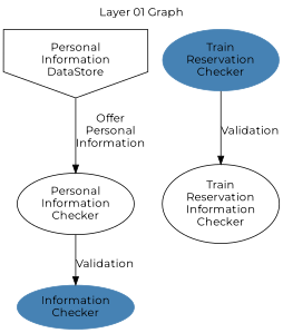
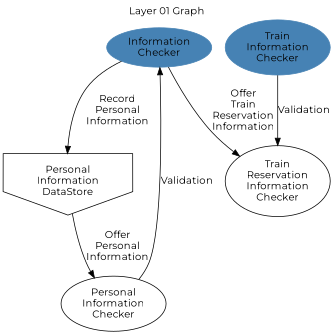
  digraph {
    fontname=Montserrat
    label="Layer 01 Graph"
    labelloc=t
    node [fontname=Montserrat shape=ellipse]
    edge [fontname=Montserrat]
    n1 [color=steelblue label="Information\nChecker" style=filled]
    n2 [label="Personal\nInformation\nChecker"]
    n3 [label="Train\nReservation\nInformation\nChecker"]
    n4 [label="Personal\nInformation\nDataStore" shape=invhouse]
-   n5 [color=steelblue label="Train\nReservation\nChecker" style=filled]
+   n5 [color=steelblue label="Train\nInformation\nChecker" style=filled]
    subgraph sub_1 {
      color=blue
      label="# Information Checker Layer 01"
      style=filled
      n1
      n2
      n3
      n4
      n5
    }
+   n1 -> n3 [label="Offer\nTrain\nReservation\nInformation"]
+   n1 -> n4 [label="Record\nPersonal\nInformation"]
    n2 -> n1 [label=Validation]
    n4 -> n2 [label="Offer\nPersonal\nInformation"]
    n5 -> n3 [label=Validation]
  }
